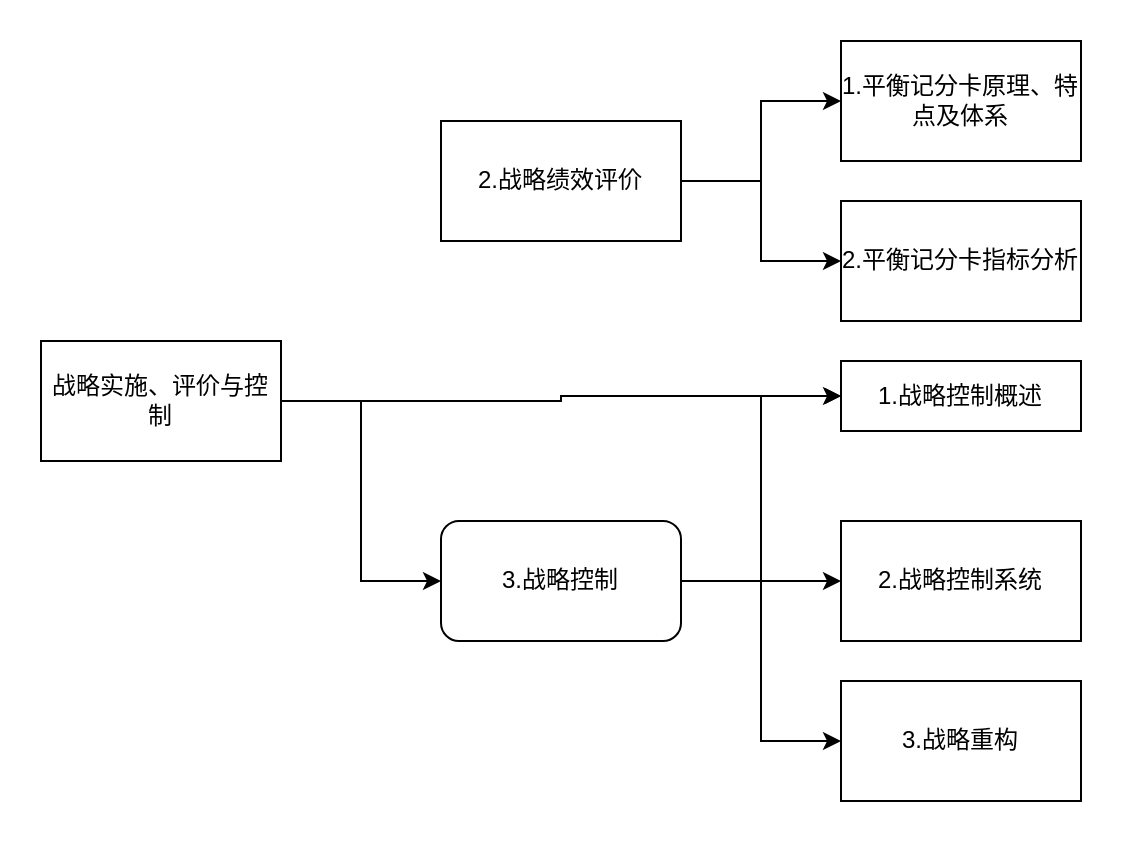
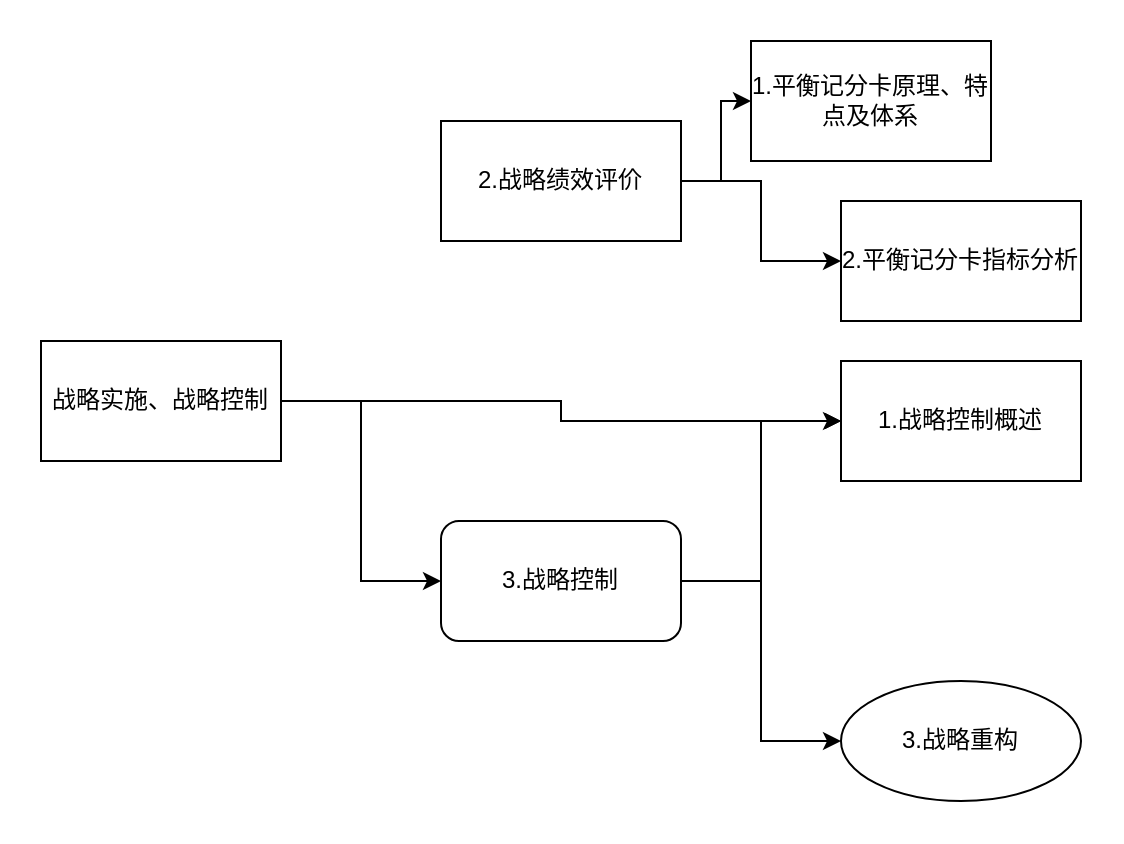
  <mxCell id="0" />
  <mxCell id="1" parent="0" />
  <mxCell id="2" value="" style="edgeStyle=orthogonalEdgeStyle;rounded=0;orthogonalLoop=1;jettySize=auto;html=1;" parent="1" source="4" target="14" edge="1"><mxGeometry relative="1" as="geometry"><mxPoint x="220" y="-40" as="targetPoint" /></mxGeometry></mxCell>
  <mxCell id="3" style="edgeStyle=orthogonalEdgeStyle;rounded=0;orthogonalLoop=1;jettySize=auto;html=1;entryX=0;entryY=0.5;entryDx=0;entryDy=0;" parent="1" source="4" target="11" edge="1"><mxGeometry relative="1" as="geometry" /></mxCell>
- <mxCell id="4" value="战略实施、评价与控制" style="rounded=0;whiteSpace=wrap;html=1;" parent="1" vertex="1"><mxGeometry x="20" y="170" width="120" height="60" as="geometry" /></mxCell>
+ <mxCell id="4" value="战略实施、战略控制" style="rounded=0;whiteSpace=wrap;html=1;" parent="1" vertex="1"><mxGeometry x="20" y="170" width="120" height="60" as="geometry" /></mxCell>
  <mxCell id="5" value="" style="edgeStyle=orthogonalEdgeStyle;rounded=0;orthogonalLoop=1;jettySize=auto;html=1;entryX=0;entryY=0.5;entryDx=0;entryDy=0;" parent="1" source="7" target="12" edge="1"><mxGeometry relative="1" as="geometry" /></mxCell>
  <mxCell id="6" style="edgeStyle=orthogonalEdgeStyle;rounded=0;orthogonalLoop=1;jettySize=auto;html=1;entryX=0;entryY=0.5;entryDx=0;entryDy=0;" parent="1" source="7" target="13" edge="1"><mxGeometry relative="1" as="geometry" /></mxCell>
  <mxCell id="7" value="2.战略绩效评价" style="rounded=0;whiteSpace=wrap;html=1;" parent="1" vertex="1"><mxGeometry x="220" y="60" width="120" height="60" as="geometry" /></mxCell>
- <mxCell id="8" value="" style="edgeStyle=orthogonalEdgeStyle;rounded=0;orthogonalLoop=1;jettySize=auto;html=1;entryX=0;entryY=0.5;entryDx=0;entryDy=0;" parent="1" source="11" target="15" edge="1"><mxGeometry relative="1" as="geometry" /></mxCell>
  <mxCell id="9" style="edgeStyle=orthogonalEdgeStyle;rounded=0;orthogonalLoop=1;jettySize=auto;html=1;entryX=0;entryY=0.5;entryDx=0;entryDy=0;endArrow=open;" parent="1" source="11" target="14" edge="1"><mxGeometry relative="1" as="geometry" /></mxCell>
  <mxCell id="10" style="edgeStyle=orthogonalEdgeStyle;rounded=0;orthogonalLoop=1;jettySize=auto;html=1;entryX=0;entryY=0.5;entryDx=0;entryDy=0;" parent="1" source="11" target="16" edge="1"><mxGeometry relative="1" as="geometry" /></mxCell>
  <mxCell id="11" value="3.战略控制" style="whiteSpace=wrap;html=1;rounded=1;" parent="1" vertex="1"><mxGeometry x="220" y="260" width="120" height="60" as="geometry" /></mxCell>
- <mxCell id="12" value="1.平衡记分卡原理、特点及体系" style="rounded=0;whiteSpace=wrap;html=1;" parent="1" vertex="1"><mxGeometry x="420" y="20" width="120" height="60" as="geometry" /></mxCell>
+ <mxCell id="12" value="1.平衡记分卡原理、特点及体系" style="rounded=0;whiteSpace=wrap;html=1;" parent="1" vertex="1"><mxGeometry x="375" y="20" width="120" height="60" as="geometry" /></mxCell>
  <mxCell id="13" value="2.平衡记分卡指标分析" style="rounded=0;whiteSpace=wrap;html=1;" parent="1" vertex="1"><mxGeometry x="420" y="100" width="120" height="60" as="geometry" /></mxCell>
- <mxCell id="14" value="1.战略控制概述" style="rounded=0;whiteSpace=wrap;html=1;" parent="1" vertex="1"><mxGeometry x="420" y="180" width="120" height="35" as="geometry" /></mxCell>
- <mxCell id="15" value="2.战略控制系统" style="rounded=0;whiteSpace=wrap;html=1;" parent="1" vertex="1"><mxGeometry x="420" y="260" width="120" height="60" as="geometry" /></mxCell>
- <mxCell id="16" value="3.战略重构" style="rounded=0;whiteSpace=wrap;html=1;" parent="1" vertex="1"><mxGeometry x="420" y="340" width="120" height="60" as="geometry" /></mxCell>
+ <mxCell id="14" value="1.战略控制概述" style="rounded=0;whiteSpace=wrap;html=1;" parent="1" vertex="1"><mxGeometry x="420" y="180" width="120" height="60" as="geometry" /></mxCell>
+ <mxCell id="16" value="3.战略重构" style="ellipse;whiteSpace=wrap;html=1;" parent="1" vertex="1"><mxGeometry x="420" y="340" width="120" height="60" as="geometry" /></mxCell>
